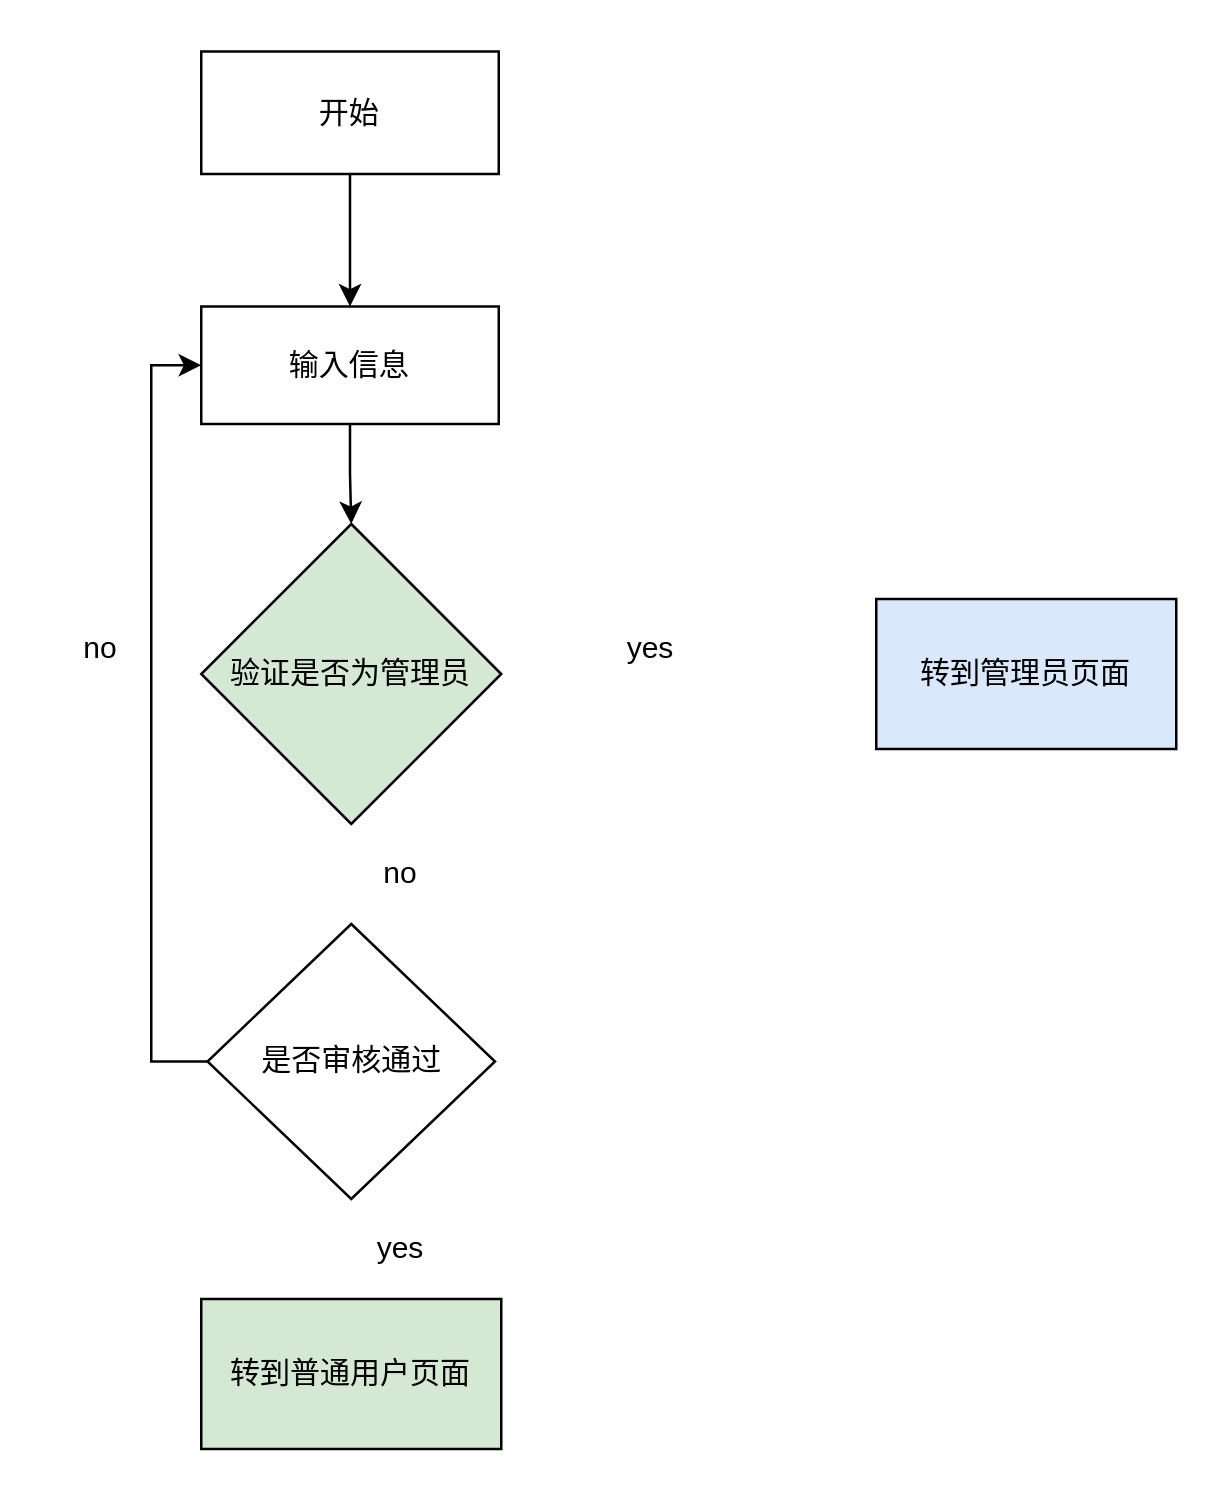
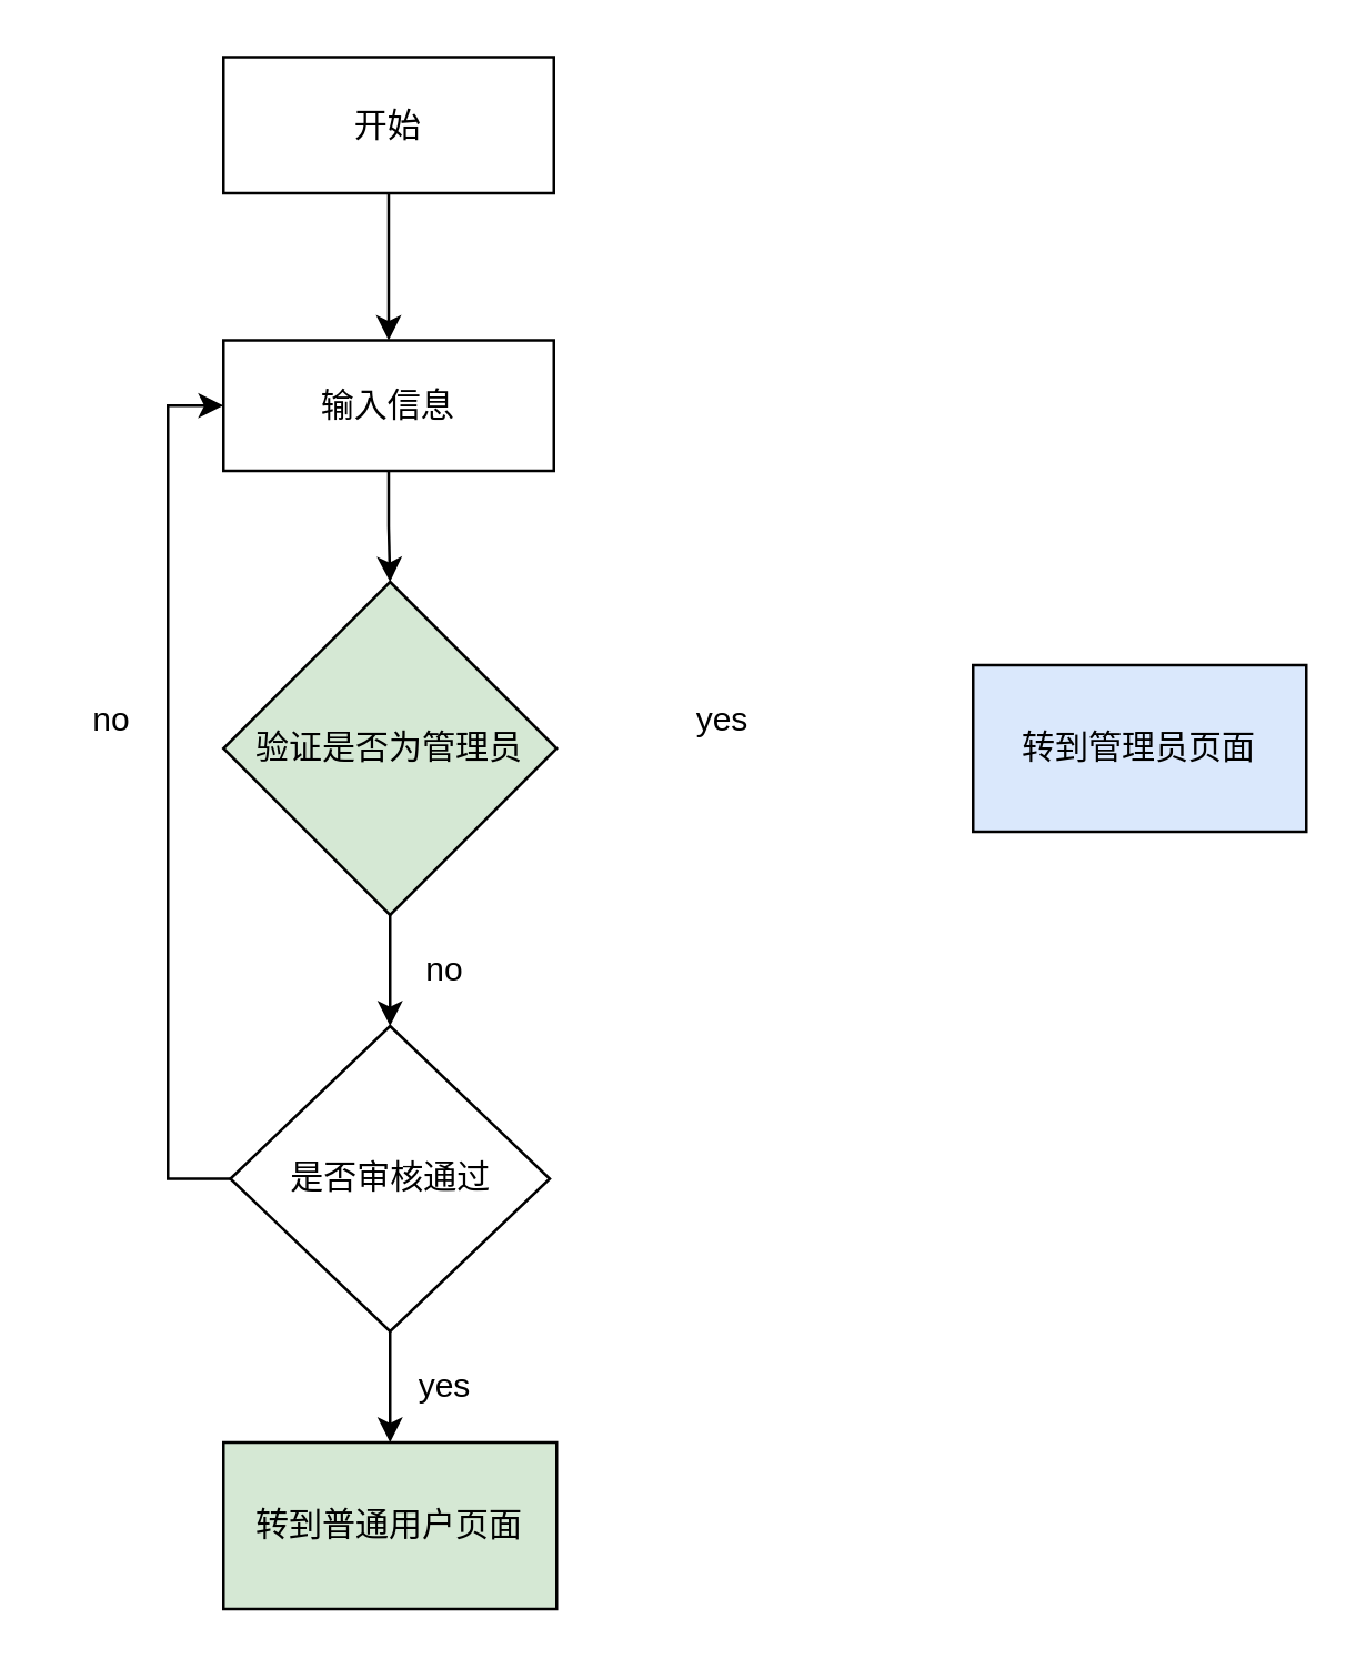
  <mxCell id="0" />
  <mxCell id="1" parent="0" />
  <mxCell id="2" style="edgeStyle=orthogonalEdgeStyle;rounded=0;orthogonalLoop=1;jettySize=auto;html=1;exitX=0.5;exitY=1;exitDx=0;exitDy=0;entryX=0.5;entryY=0;entryDx=0;entryDy=0;" edge="1" parent="1" source="3" target="5"><mxGeometry relative="1" as="geometry" /></mxCell>
  <mxCell id="3" value="开始" style="rounded=0;whiteSpace=wrap;html=1;" vertex="1" parent="1"><mxGeometry x="80" y="20" width="119" height="49" as="geometry" /></mxCell>
  <mxCell id="4" style="edgeStyle=orthogonalEdgeStyle;rounded=0;orthogonalLoop=1;jettySize=auto;html=1;exitX=0.5;exitY=1;exitDx=0;exitDy=0;entryX=0.5;entryY=0;entryDx=0;entryDy=0;" edge="1" parent="1" source="5" target="7"><mxGeometry relative="1" as="geometry" /></mxCell>
  <mxCell id="5" value="输入信息" style="rounded=0;whiteSpace=wrap;html=1;" vertex="1" parent="1"><mxGeometry x="80" y="122" width="119" height="47" as="geometry" /></mxCell>
+ <mxCell id="6" style="edgeStyle=orthogonalEdgeStyle;rounded=0;orthogonalLoop=1;jettySize=auto;html=1;exitX=0.5;exitY=1;exitDx=0;exitDy=0;entryX=0.5;entryY=0;entryDx=0;entryDy=0;" edge="1" parent="1" source="7" target="11"><mxGeometry relative="1" as="geometry" /></mxCell>
  <mxCell id="7" value="验证是否为管理员" style="rhombus;whiteSpace=wrap;html=1;fillColor=#d5e8d4;" vertex="1" parent="1"><mxGeometry x="80" y="209" width="120" height="120" as="geometry" /></mxCell>
  <mxCell id="8" value="转到管理员页面" style="rounded=0;whiteSpace=wrap;html=1;fillColor=#dae8fc;" vertex="1" parent="1"><mxGeometry x="350" y="239" width="120" height="60" as="geometry" /></mxCell>
+ <mxCell id="9" style="edgeStyle=orthogonalEdgeStyle;rounded=0;orthogonalLoop=1;jettySize=auto;html=1;exitX=0.5;exitY=1;exitDx=0;exitDy=0;entryX=0.5;entryY=0;entryDx=0;entryDy=0;" edge="1" parent="1" source="11" target="14"><mxGeometry relative="1" as="geometry" /></mxCell>
  <mxCell id="10" style="edgeStyle=orthogonalEdgeStyle;rounded=0;orthogonalLoop=1;jettySize=auto;html=1;exitX=0;exitY=0.5;exitDx=0;exitDy=0;entryX=0;entryY=0.5;entryDx=0;entryDy=0;" edge="1" parent="1" source="11" target="5"><mxGeometry relative="1" as="geometry" /></mxCell>
  <mxCell id="11" value="是否审核通过" style="rhombus;whiteSpace=wrap;html=1;" vertex="1" parent="1"><mxGeometry x="82.5" y="369" width="115" height="110" as="geometry" /></mxCell>
  <mxCell id="12" value="no" style="text;html=1;strokeColor=none;fillColor=none;align=center;verticalAlign=middle;whiteSpace=wrap;rounded=0;" vertex="1" parent="1"><mxGeometry x="140" y="339" width="40" height="20" as="geometry" /></mxCell>
  <mxCell id="13" value="yes" style="text;html=1;strokeColor=none;fillColor=none;align=center;verticalAlign=middle;whiteSpace=wrap;rounded=0;" vertex="1" parent="1"><mxGeometry x="240" y="249" width="40" height="20" as="geometry" /></mxCell>
  <mxCell id="14" value="转到普通用户页面" style="rounded=0;whiteSpace=wrap;html=1;fillColor=#d5e8d4;" vertex="1" parent="1"><mxGeometry x="80" y="519" width="120" height="60" as="geometry" /></mxCell>
  <mxCell id="15" value="yes" style="text;html=1;strokeColor=none;fillColor=none;align=center;verticalAlign=middle;whiteSpace=wrap;rounded=0;" vertex="1" parent="1"><mxGeometry x="140" y="489" width="40" height="20" as="geometry" /></mxCell>
  <mxCell id="16" value="no" style="text;html=1;strokeColor=none;fillColor=none;align=center;verticalAlign=middle;whiteSpace=wrap;rounded=0;" vertex="1" parent="1"><mxGeometry x="20" y="249" width="40" height="20" as="geometry" /></mxCell>
